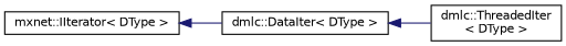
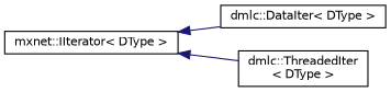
  digraph {
    rankdir=LR
    node [color=black fillcolor=white fontname=Helvetica fontsize=10 shape=record style=filled]
    edge [color=midnightblue dir=back fontname=Helvetica fontsize=10 labelfontname=Helvetica labelfontsize=10 style=solid]
    n1 [height=0.2 label="dmlc::DataIter\< DType \>" width=0.4]
    n2 [height=0.2 label="dmlc::ThreadedIter\l\< DType \>" width=0.4]
    n3 [height=0.2 label="mxnet::IIterator\< DType \>" width=0.4]
-   n1 -> n2
+   n3 -> n2
    n3 -> n1
  }
